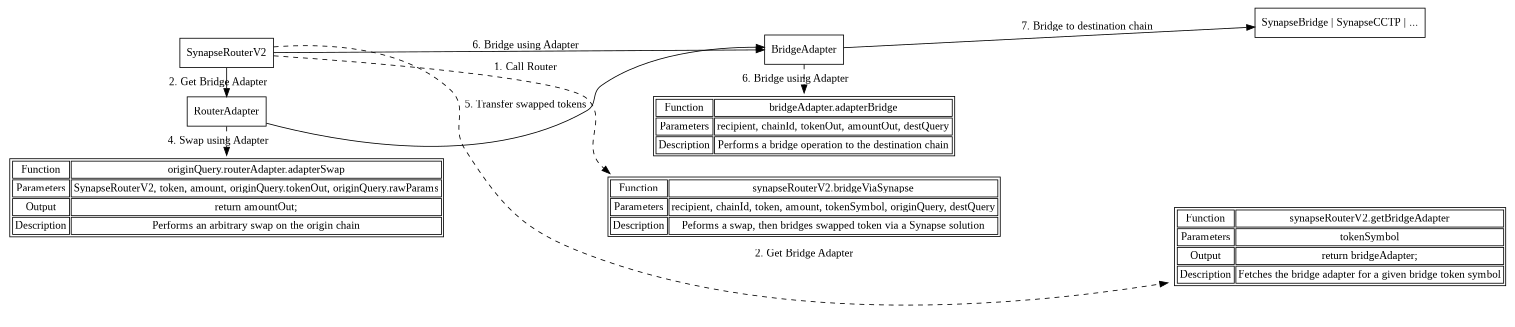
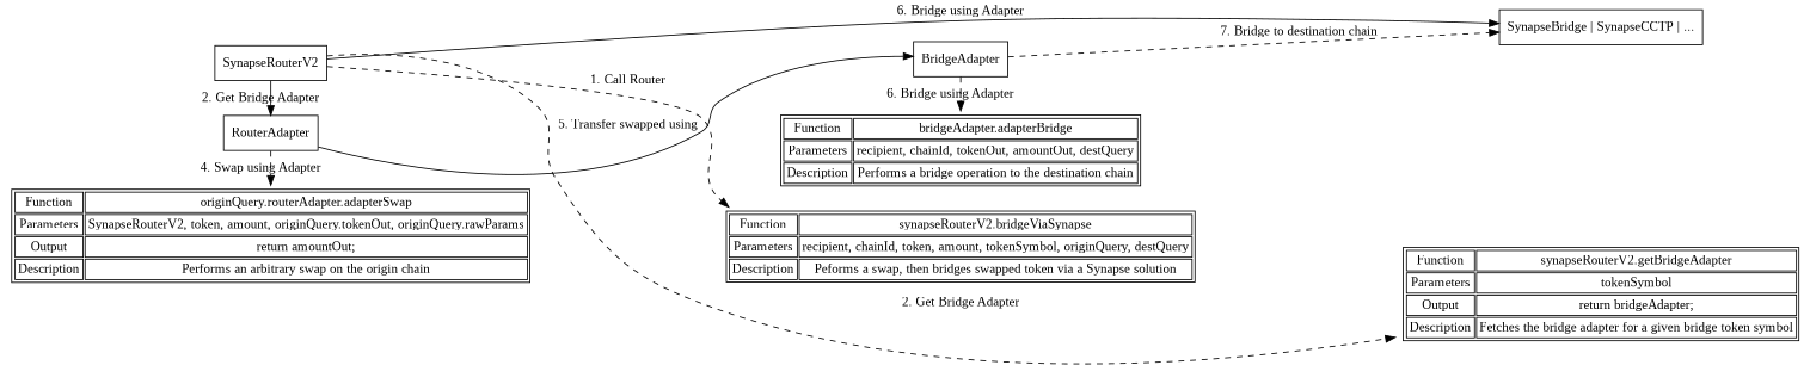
  digraph {
    fontname="Liberation Serif"
    rankdir=LR
    node [fontname="Liberation Serif" shape=rect]
    edge [fontname="Liberation Serif"]
    n1 [label=SynapseRouterV2]
    n2 [label=RouterAdapter]
    n3 [label=<         <TABLE>         <TR>         <TD>Function</TD>         <TD>originQuery.routerAdapter.adapterSwap</TD>         </TR>         <TR>         <TD>Parameters</TD>         <TD>SynapseRouterV2, token, amount, originQuery.tokenOut, originQuery.rawParams</TD>         </TR>         <TR>         <TD>Output</TD>         <TD>return amountOut;</TD>         </TR>         <TR>         <TD>Description</TD>         <TD>Performs an arbitrary swap on the origin chain</TD>         </TR>         </TABLE>         > shape=none]
    n4 [label=BridgeAdapter]
    n5 [label=<         <TABLE>         <TR>         <TD>Function</TD>         <TD>bridgeAdapter.adapterBridge</TD>         </TR>         <TR>         <TD>Parameters</TD>         <TD>recipient, chainId, tokenOut, amountOut, destQuery</TD>         </TR>         <TR>         <TD>Description</TD>         <TD>Performs a bridge operation to the destination chain</TD>         </TR>         </TABLE>         > shape=none]
    n6 [label=<         <TABLE>         <TR>         <TD>Function</TD>         <TD>synapseRouterV2.bridgeViaSynapse</TD>         </TR>         <TR>         <TD>Parameters</TD>         <TD>recipient, chainId, token, amount, tokenSymbol, originQuery, destQuery</TD>         </TR>         <TR>         <TD>Description</TD>         <TD>Peforms a swap, then bridges swapped token via a Synapse solution</TD>         </TR>         </TABLE>         > shape=none]
    n7 [label=<         <TABLE>         <TR>         <TD>Function</TD>         <TD>synapseRouterV2.getBridgeAdapter</TD>         </TR>         <TR>         <TD>Parameters</TD>         <TD>tokenSymbol</TD>         </TR>         <TR>         <TD>Output</TD>         <TD>return bridgeAdapter;</TD>         </TR>         <TR>         <TD>Description</TD>         <TD>Fetches the bridge adapter for a given bridge token symbol</TD>         </TR>         </TABLE>         > shape=none]
    n8 [label="SynapseBridge | SynapseCCTP | ..."]
    subgraph sub_1 {
      rank=same
      n1
      n2
      n3
    }
    subgraph sub_2 {
      rank=same
      n4
      n5
    }
    n1 -> n2 [label="2. Get Bridge Adapter"]
-   n1 -> n4 [label="6. Bridge using Adapter"]
+   n1 -> n8 [label="6. Bridge using Adapter"]
    n1 -> n6 [label="1. Call Router" style=dashed]
    n1 -> n7 [label="2. Get Bridge Adapter" style=dashed]
    n2 -> n3 [label="4. Swap using Adapter" style=dashed]
-   n2 -> n4 [label="5. Transfer swapped tokens"]
+   n2 -> n4 [label="5. Transfer swapped using"]
    n4 -> n5 [label="6. Bridge using Adapter" style=dashed]
-   n4 -> n8 [label="7. Bridge to destination chain"]
+   n4 -> n8 [label="7. Bridge to destination chain" style=dashed]
    n6 -> n7 [style=invis]
  }
